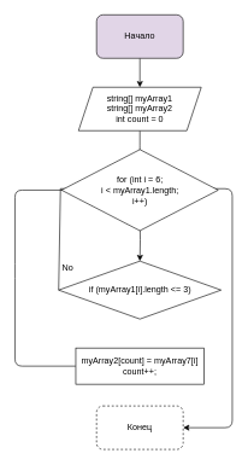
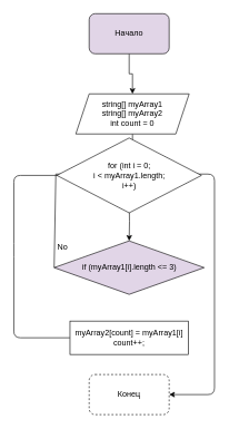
  <mxCell id="0" />
  <mxCell id="1" parent="0" />
  <mxCell id="2" value="" style="edgeStyle=orthogonalEdgeStyle;rounded=0;orthogonalLoop=1;jettySize=auto;html=1;" edge="1" parent="1" source="3" target="5"><mxGeometry relative="1" as="geometry" /></mxCell>
  <mxCell id="3" value="Начало" style="rounded=1;whiteSpace=wrap;html=1;fillColor=#e1d5e7;" vertex="1" parent="1"><mxGeometry x="133" y="20" width="120" height="60" as="geometry" /></mxCell>
  <mxCell id="4" value="" style="edgeStyle=orthogonalEdgeStyle;rounded=0;orthogonalLoop=1;jettySize=auto;html=1;" edge="1" parent="1" source="5"><mxGeometry relative="1" as="geometry"><mxPoint x="193" y="220" as="targetPoint" /></mxGeometry></mxCell>
- <mxCell id="5" value="&amp;nbsp;string[] myArray1&amp;nbsp;&lt;br&gt;string[] myArray2&lt;br&gt;int count = 0" style="shape=parallelogram;perimeter=parallelogramPerimeter;whiteSpace=wrap;html=1;fixedSize=1;" vertex="1" parent="1"><mxGeometry x="108" y="120" width="170" height="60" as="geometry" /></mxCell>
+ <mxCell id="5" value="&amp;nbsp;string[] myArray1&amp;nbsp;&lt;br&gt;string[] myArray2&lt;br&gt;int count = 0" style="shape=parallelogram;perimeter=parallelogramPerimeter;whiteSpace=wrap;html=1;fixedSize=1;" vertex="1" parent="1"><mxGeometry x="113" y="140" width="170" height="60" as="geometry" /></mxCell>
  <mxCell id="6" value="" style="edgeStyle=orthogonalEdgeStyle;rounded=0;orthogonalLoop=1;jettySize=auto;html=1;" edge="1" parent="1" target="8"><mxGeometry relative="1" as="geometry"><mxPoint x="193" y="300" as="sourcePoint" /></mxGeometry></mxCell>
  <mxCell id="7" style="edgeStyle=none;html=1;entryX=1;entryY=0.5;entryDx=0;entryDy=0;" edge="1" parent="1" target="13"><mxGeometry relative="1" as="geometry"><mxPoint x="328" y="423" as="targetPoint" /><mxPoint x="253" y="260" as="sourcePoint" /><Array as="points"><mxPoint x="321" y="260" /><mxPoint x="321" y="590" /></Array></mxGeometry></mxCell>
- <mxCell id="8" value="if (myArray1[i].length &amp;lt;= 3)" style="rhombus;whiteSpace=wrap;html=1;" vertex="1" parent="1"><mxGeometry x="80.5" y="360" width="225" height="80" as="geometry" /></mxCell>
+ <mxCell id="8" value="if (myArray1[i].length &amp;lt;= 3)" style="rhombus;whiteSpace=wrap;html=1;fillColor=#e1d5e7;" vertex="1" parent="1"><mxGeometry x="80.5" y="360" width="225" height="80" as="geometry" /></mxCell>
  <mxCell id="9" style="edgeStyle=none;html=1;" edge="1" parent="1"><mxGeometry relative="1" as="geometry"><mxPoint x="132" y="262" as="targetPoint" /><mxPoint x="104" y="505" as="sourcePoint" /><Array as="points"><mxPoint x="20" y="505" /><mxPoint x="20" y="374" /><mxPoint x="20" y="262" /></Array></mxGeometry></mxCell>
- <mxCell id="10" value="myArray2[count] = myArray7[i]&lt;br&gt;count++;" style="whiteSpace=wrap;html=1;" vertex="1" parent="1"><mxGeometry x="104.25" y="480" width="177.5" height="50" as="geometry" /></mxCell>
+ <mxCell id="10" value="myArray2[count] = myArray1[i]&lt;br&gt;count++;" style="whiteSpace=wrap;html=1;" vertex="1" parent="1"><mxGeometry x="104.25" y="480" width="177.5" height="50" as="geometry" /></mxCell>
  <mxCell id="11" value="" style="endArrow=classic;html=1;rounded=0;exitX=0;exitY=0.5;exitDx=0;exitDy=0;entryX=0;entryY=0.5;entryDx=0;entryDy=0;" edge="1" parent="1" source="8"><mxGeometry width="50" height="50" relative="1" as="geometry"><mxPoint x="313" y="270" as="sourcePoint" /><mxPoint x="133" y="260" as="targetPoint" /><Array as="points"><mxPoint x="83" y="260" /><mxPoint x="113" y="260" /></Array></mxGeometry></mxCell>
  <mxCell id="12" value="No" style="text;html=1;align=center;verticalAlign=middle;resizable=0;points=[];autosize=1;strokeColor=none;fillColor=none;" vertex="1" parent="1"><mxGeometry x="78" y="360" width="30" height="20" as="geometry" /></mxCell>
  <mxCell id="13" value="Конец" style="rounded=1;whiteSpace=wrap;html=1;dashed=1;" vertex="1" parent="1"><mxGeometry x="133" y="560" width="120" height="60" as="geometry" /></mxCell>
- <mxCell id="14" value="&lt;span&gt;for (int i = 6;&lt;/span&gt;&lt;br&gt;&lt;span&gt;i &amp;lt; myArray1.length;&lt;/span&gt;&lt;br&gt;&lt;span&gt;i++)&lt;/span&gt;" style="rhombus;whiteSpace=wrap;html=1;" vertex="1" parent="1"><mxGeometry x="84.5" y="206" width="217" height="112" as="geometry" /></mxCell>
+ <mxCell id="14" value="&lt;span&gt;for (int i = 0;&lt;/span&gt;&lt;br&gt;&lt;span&gt;i &amp;lt; myArray1.length;&lt;/span&gt;&lt;br&gt;&lt;span&gt;i++)&lt;/span&gt;" style="rhombus;whiteSpace=wrap;html=1;" vertex="1" parent="1"><mxGeometry x="84.5" y="206" width="217" height="112" as="geometry" /></mxCell>
